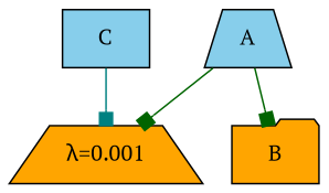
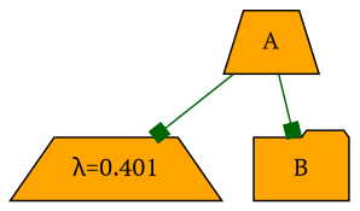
  digraph {
    fontname="PT Serif"
    node [fillcolor=orange fontname="PT Serif" shape=trapezium style=filled]
    edge [arrowhead=box color=darkgreen fontname="PT Serif"]
-   n1 [label="λ=0.001"]
-   C [fillcolor=skyblue shape=box]
+   n1 [label="λ=0.401"]
    B [shape=folder]
-   A [fillcolor=skyblue]
-   C -> n1 [color=teal]
+   A
    A -> n1
    A -> B
  }
